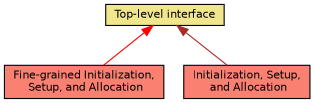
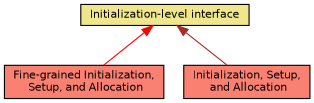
  digraph {
    rankdir=TB
    node [color=black fillcolor=salmon fontname=Helvetica fontsize=10 shape=box style=filled]
    edge [dir=back fontname=Helvetica fontsize=10 labelfontname=Helvetica labelfontsize=10 shape=plaintext style=solid]
    n1 [height=0.2 label="Fine-grained Initialization,\l Setup, and Allocation" width=0.4]
    n2 [fontcolor=black height=0.2 label="Initialization, Setup,\l and Allocation" width=0.4]
-   n3 [fillcolor=khaki height=0.2 label="Top-level interface" width=0.4]
+   n3 [fillcolor=khaki height=0.2 label="Initialization-level interface" width=0.4]
    n3 -> n1 [color=red]
    n3 -> n2 [color=brown]
  }
